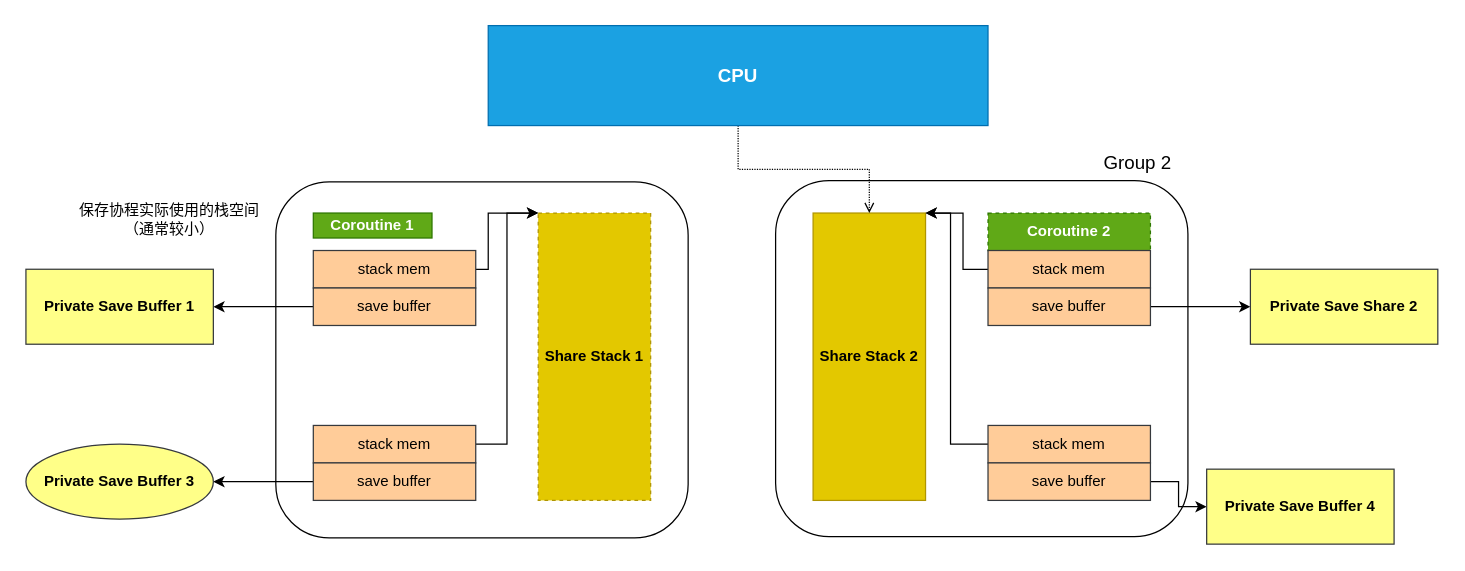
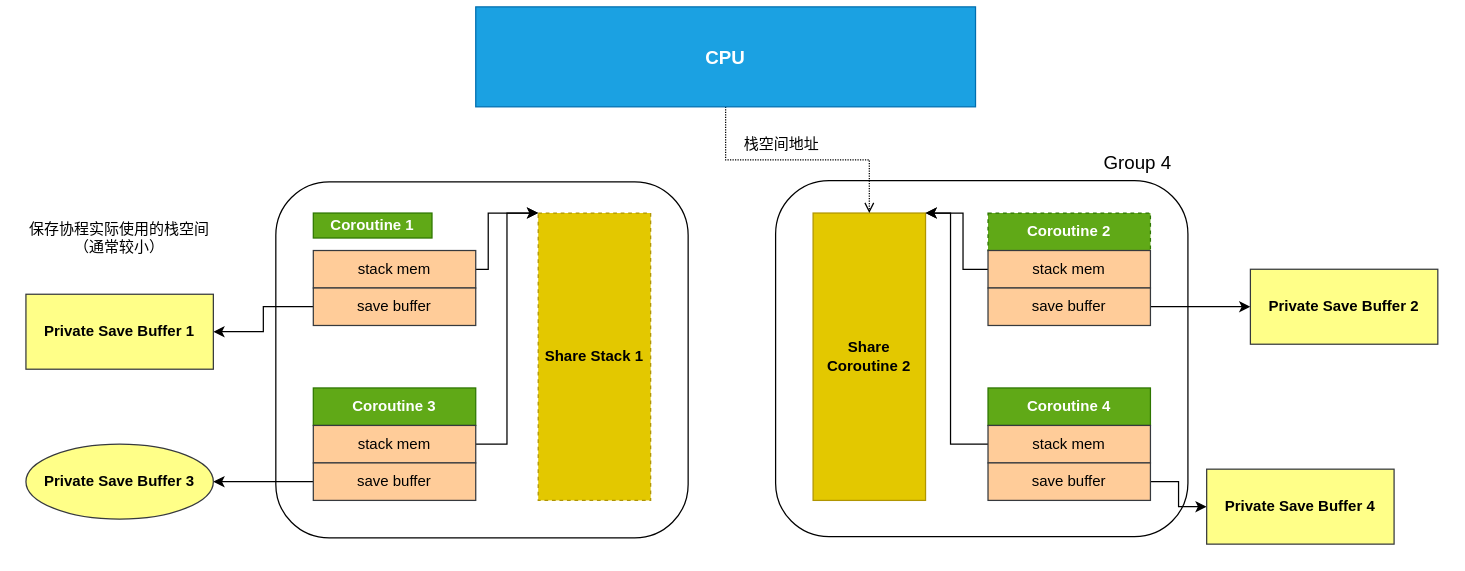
  <mxCell id="0" />
  <mxCell id="1" parent="0" />
  <mxCell id="2" value="" style="rounded=1;whiteSpace=wrap;html=1;fontSize=15;" vertex="1" parent="1"><mxGeometry x="620" y="144" width="330" height="285" as="geometry" /></mxCell>
  <mxCell id="3" value="" style="rounded=1;whiteSpace=wrap;html=1;fontSize=15;" vertex="1" parent="1"><mxGeometry x="220" y="145" width="330" height="285" as="geometry" /></mxCell>
- <mxCell id="4" value="Share Stack 2" style="rounded=0;whiteSpace=wrap;html=1;fontStyle=1;fillColor=#e3c800;fontColor=#000000;strokeColor=#B09500;" vertex="1" parent="1"><mxGeometry x="650" y="170" width="90" height="230" as="geometry" /></mxCell>
+ <mxCell id="4" value="Share Coroutine 2" style="rounded=0;whiteSpace=wrap;html=1;fontStyle=1;fillColor=#e3c800;fontColor=#000000;strokeColor=#B09500;" vertex="1" parent="1"><mxGeometry x="650" y="170" width="90" height="230" as="geometry" /></mxCell>
  <mxCell id="5" value="Coroutine 1" style="rounded=0;whiteSpace=wrap;html=1;fontStyle=1;fillColor=#60a917;fontColor=#ffffff;strokeColor=#2D7600;" vertex="1" parent="1"><mxGeometry x="250" y="170" width="95" height="20" as="geometry" /></mxCell>
  <mxCell id="6" style="edgeStyle=orthogonalEdgeStyle;rounded=0;orthogonalLoop=1;jettySize=auto;html=1;exitX=1;exitY=0.5;exitDx=0;exitDy=0;entryX=0;entryY=0;entryDx=0;entryDy=0;" edge="1" parent="1" source="7" target="25"><mxGeometry relative="1" as="geometry"><Array as="points"><mxPoint x="390" y="215" /><mxPoint x="390" y="170" /></Array></mxGeometry></mxCell>
  <mxCell id="7" value="stack mem" style="rounded=0;whiteSpace=wrap;html=1;fillColor=#ffcc99;strokeColor=#36393d;" vertex="1" parent="1"><mxGeometry x="250" y="200" width="130" height="30" as="geometry" /></mxCell>
  <mxCell id="8" style="edgeStyle=orthogonalEdgeStyle;rounded=0;orthogonalLoop=1;jettySize=auto;html=1;exitX=0;exitY=0.5;exitDx=0;exitDy=0;entryX=1;entryY=0.5;entryDx=0;entryDy=0;" edge="1" parent="1" source="9" target="28"><mxGeometry relative="1" as="geometry" /></mxCell>
  <mxCell id="9" value="save buffer" style="rounded=0;whiteSpace=wrap;html=1;fillColor=#ffcc99;strokeColor=#36393d;" vertex="1" parent="1"><mxGeometry x="250" y="230" width="130" height="30" as="geometry" /></mxCell>
+ <mxCell id="10" value="Coroutine 3" style="rounded=0;whiteSpace=wrap;html=1;fontStyle=1;fillColor=#60a917;fontColor=#ffffff;strokeColor=#2D7600;" vertex="1" parent="1"><mxGeometry x="250" y="310" width="130" height="30" as="geometry" /></mxCell>
  <mxCell id="11" style="edgeStyle=orthogonalEdgeStyle;rounded=0;orthogonalLoop=1;jettySize=auto;html=1;exitX=1;exitY=0.5;exitDx=0;exitDy=0;entryX=0;entryY=0;entryDx=0;entryDy=0;" edge="1" parent="1" source="12" target="25"><mxGeometry relative="1" as="geometry"><Array as="points"><mxPoint x="405" y="355" /><mxPoint x="405" y="170" /></Array></mxGeometry></mxCell>
  <mxCell id="12" value="stack mem" style="rounded=0;whiteSpace=wrap;html=1;fillColor=#ffcc99;strokeColor=#36393d;" vertex="1" parent="1"><mxGeometry x="250" y="340" width="130" height="30" as="geometry" /></mxCell>
  <mxCell id="13" style="edgeStyle=orthogonalEdgeStyle;rounded=0;orthogonalLoop=1;jettySize=auto;html=1;exitX=0;exitY=0.5;exitDx=0;exitDy=0;entryX=1;entryY=0.5;entryDx=0;entryDy=0;" edge="1" parent="1" source="14" target="30"><mxGeometry relative="1" as="geometry" /></mxCell>
  <mxCell id="14" value="save buffer" style="rounded=0;whiteSpace=wrap;html=1;fillColor=#ffcc99;strokeColor=#36393d;" vertex="1" parent="1"><mxGeometry x="250" y="370" width="130" height="30" as="geometry" /></mxCell>
  <mxCell id="15" value="Coroutine 2" style="rounded=0;whiteSpace=wrap;html=1;fontStyle=1;fillColor=#60a917;fontColor=#ffffff;strokeColor=#2D7600;dashed=1;" vertex="1" parent="1"><mxGeometry x="790" y="170" width="130" height="30" as="geometry" /></mxCell>
  <mxCell id="16" style="edgeStyle=orthogonalEdgeStyle;rounded=0;orthogonalLoop=1;jettySize=auto;html=1;exitX=0;exitY=0.5;exitDx=0;exitDy=0;entryX=1;entryY=0;entryDx=0;entryDy=0;" edge="1" parent="1" source="17" target="4"><mxGeometry relative="1" as="geometry"><Array as="points"><mxPoint x="770" y="215" /><mxPoint x="770" y="170" /></Array></mxGeometry></mxCell>
  <mxCell id="17" value="stack mem" style="rounded=0;whiteSpace=wrap;html=1;fillColor=#ffcc99;strokeColor=#36393d;" vertex="1" parent="1"><mxGeometry x="790" y="200" width="130" height="30" as="geometry" /></mxCell>
  <mxCell id="18" style="edgeStyle=orthogonalEdgeStyle;rounded=0;orthogonalLoop=1;jettySize=auto;html=1;exitX=1;exitY=0.5;exitDx=0;exitDy=0;entryX=0;entryY=0.5;entryDx=0;entryDy=0;" edge="1" parent="1" source="19" target="31"><mxGeometry relative="1" as="geometry" /></mxCell>
  <mxCell id="19" value="save buffer" style="rounded=0;whiteSpace=wrap;html=1;fillColor=#ffcc99;strokeColor=#36393d;" vertex="1" parent="1"><mxGeometry x="790" y="230" width="130" height="30" as="geometry" /></mxCell>
+ <mxCell id="20" value="Coroutine 4" style="rounded=0;whiteSpace=wrap;html=1;fontStyle=1;fillColor=#60a917;fontColor=#ffffff;strokeColor=#2D7600;" vertex="1" parent="1"><mxGeometry x="790" y="310" width="130" height="30" as="geometry" /></mxCell>
  <mxCell id="21" style="edgeStyle=orthogonalEdgeStyle;rounded=0;orthogonalLoop=1;jettySize=auto;html=1;exitX=0;exitY=0.5;exitDx=0;exitDy=0;entryX=1;entryY=0;entryDx=0;entryDy=0;" edge="1" parent="1" source="22" target="4"><mxGeometry relative="1" as="geometry"><Array as="points"><mxPoint x="760" y="355" /><mxPoint x="760" y="170" /></Array></mxGeometry></mxCell>
  <mxCell id="22" value="stack mem" style="rounded=0;whiteSpace=wrap;html=1;fillColor=#ffcc99;strokeColor=#36393d;" vertex="1" parent="1"><mxGeometry x="790" y="340" width="130" height="30" as="geometry" /></mxCell>
  <mxCell id="23" style="edgeStyle=orthogonalEdgeStyle;rounded=0;orthogonalLoop=1;jettySize=auto;html=1;exitX=1;exitY=0.5;exitDx=0;exitDy=0;entryX=0;entryY=0.5;entryDx=0;entryDy=0;" edge="1" parent="1" source="24" target="32"><mxGeometry relative="1" as="geometry" /></mxCell>
  <mxCell id="24" value="save buffer" style="rounded=0;whiteSpace=wrap;html=1;fillColor=#ffcc99;strokeColor=#36393d;" vertex="1" parent="1"><mxGeometry x="790" y="370" width="130" height="30" as="geometry" /></mxCell>
  <mxCell id="25" value="Share Stack 1" style="rounded=0;whiteSpace=wrap;html=1;fontStyle=1;fillColor=#e3c800;strokeColor=#B09500;fontColor=#000000;dashed=1;" vertex="1" parent="1"><mxGeometry x="430" y="170" width="90" height="230" as="geometry" /></mxCell>
  <mxCell id="26" style="edgeStyle=orthogonalEdgeStyle;rounded=0;orthogonalLoop=1;jettySize=auto;html=1;exitX=0.5;exitY=1;exitDx=0;exitDy=0;entryX=0.5;entryY=0;entryDx=0;entryDy=0;dashed=1;dashPattern=1 1;endArrow=open;" edge="1" parent="1" source="27" target="4"><mxGeometry relative="1" as="geometry" /></mxCell>
- <mxCell id="27" value="CPU" style="rounded=0;whiteSpace=wrap;html=1;fontStyle=1;fillColor=#1ba1e2;fontColor=#ffffff;strokeColor=#006EAF;fontSize=15;" vertex="1" parent="1"><mxGeometry x="390" y="20" width="400" height="80" as="geometry" /></mxCell>
- <mxCell id="28" value="Private Save Buffer 1" style="rounded=0;whiteSpace=wrap;html=1;fontStyle=1;fillColor=#ffff88;strokeColor=#36393d;" vertex="1" parent="1"><mxGeometry x="20" y="215" width="150" height="60" as="geometry" /></mxCell>
- <mxCell id="29" value="保存协程实际使用的栈空间&lt;br&gt;（通常较小）" style="text;html=1;strokeColor=none;fillColor=none;align=center;verticalAlign=middle;whiteSpace=wrap;rounded=0;" vertex="1" parent="1"><mxGeometry x="60" y="160" width="150" height="30" as="geometry" /></mxCell>
+ <mxCell id="27" value="CPU" style="rounded=0;whiteSpace=wrap;html=1;fontStyle=1;fillColor=#1ba1e2;fontColor=#ffffff;strokeColor=#006EAF;fontSize=15;" vertex="1" parent="1"><mxGeometry x="380" y="5" width="400" height="80" as="geometry" /></mxCell>
+ <mxCell id="28" value="Private Save Buffer 1" style="rounded=0;whiteSpace=wrap;html=1;fontStyle=1;fillColor=#ffff88;strokeColor=#36393d;" vertex="1" parent="1"><mxGeometry x="20" y="235" width="150" height="60" as="geometry" /></mxCell>
+ <mxCell id="29" value="保存协程实际使用的栈空间&lt;br&gt;（通常较小）" style="text;html=1;strokeColor=none;fillColor=none;align=center;verticalAlign=middle;whiteSpace=wrap;rounded=0;" vertex="1" parent="1"><mxGeometry x="20" y="175" width="150" height="30" as="geometry" /></mxCell>
  <mxCell id="30" value="Private Save Buffer 3" style="ellipse;whiteSpace=wrap;html=1;fontStyle=1;fillColor=#ffff88;strokeColor=#36393d;" vertex="1" parent="1"><mxGeometry x="20" y="355" width="150" height="60" as="geometry" /></mxCell>
- <mxCell id="31" value="Private Save Share 2" style="rounded=0;whiteSpace=wrap;html=1;fontStyle=1;fillColor=#ffff88;strokeColor=#36393d;" vertex="1" parent="1"><mxGeometry x="1000" y="215" width="150" height="60" as="geometry" /></mxCell>
+ <mxCell id="31" value="Private Save Buffer 2" style="rounded=0;whiteSpace=wrap;html=1;fontStyle=1;fillColor=#ffff88;strokeColor=#36393d;" vertex="1" parent="1"><mxGeometry x="1000" y="215" width="150" height="60" as="geometry" /></mxCell>
  <mxCell id="32" value="Private Save Buffer 4" style="rounded=0;whiteSpace=wrap;html=1;fontStyle=1;fillColor=#ffff88;strokeColor=#36393d;" vertex="1" parent="1"><mxGeometry x="965" y="375" width="150" height="60" as="geometry" /></mxCell>
- <mxCell id="34" value="Group 2" style="text;html=1;strokeColor=none;fillColor=none;align=center;verticalAlign=middle;whiteSpace=wrap;rounded=0;fontSize=15;" vertex="1" parent="1"><mxGeometry x="880" y="114" width="60" height="30" as="geometry" /></mxCell>
+ <mxCell id="33" value="栈空间地址" style="text;html=1;strokeColor=none;fillColor=none;align=center;verticalAlign=middle;whiteSpace=wrap;rounded=0;fontSize=12;" vertex="1" parent="1"><mxGeometry x="580" y="100" width="90" height="30" as="geometry" /></mxCell>
+ <mxCell id="34" value="Group 4" style="text;html=1;strokeColor=none;fillColor=none;align=center;verticalAlign=middle;whiteSpace=wrap;rounded=0;fontSize=15;" vertex="1" parent="1"><mxGeometry x="880" y="114" width="60" height="30" as="geometry" /></mxCell>
